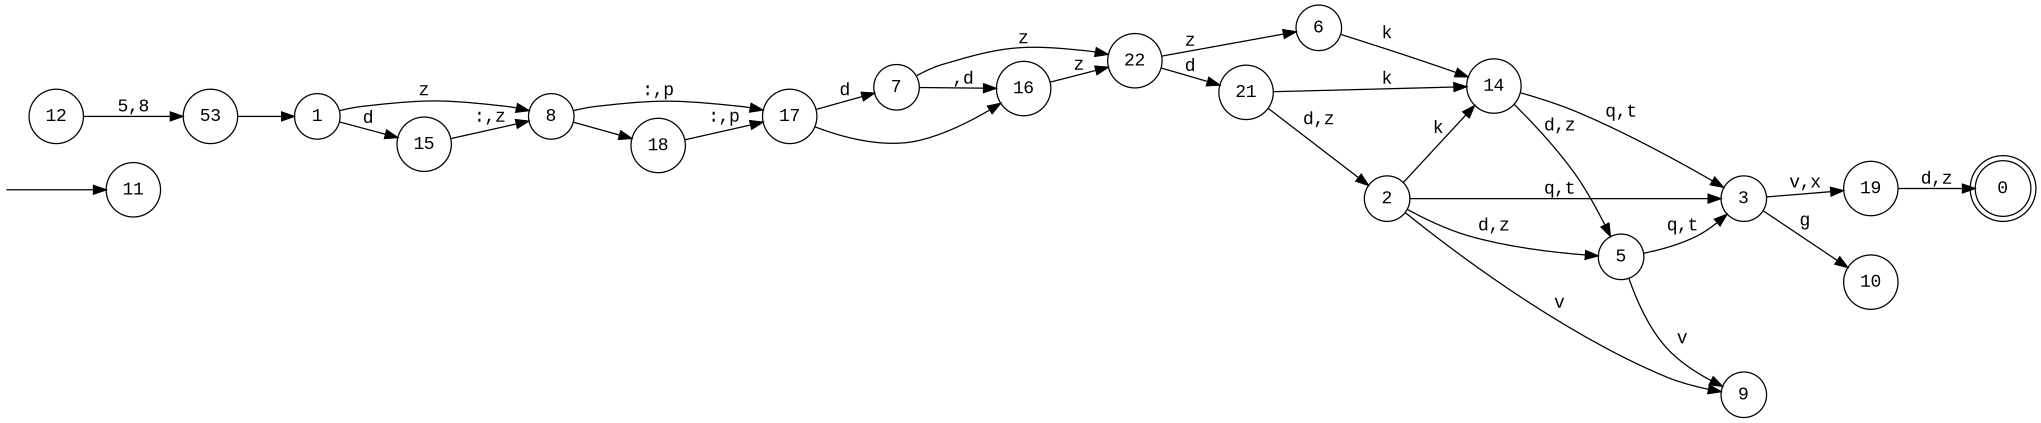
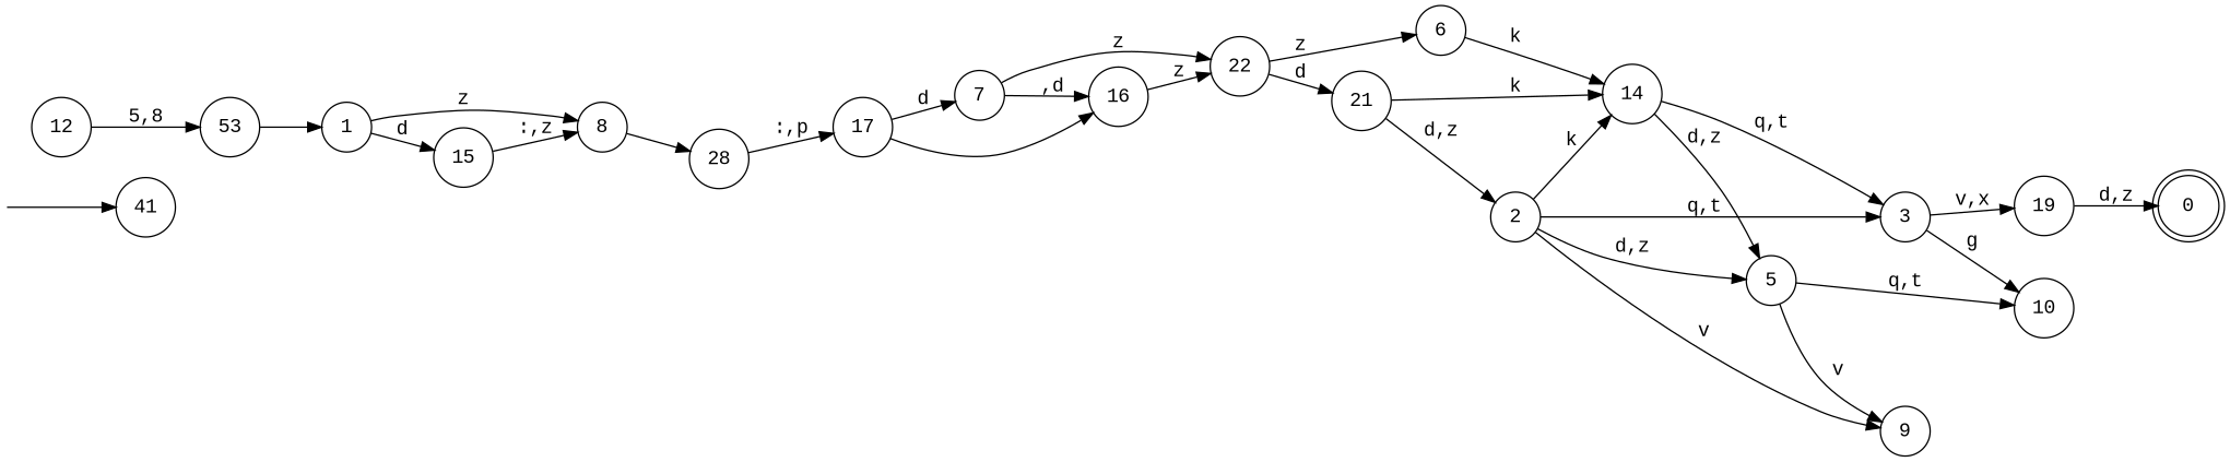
  digraph {
    fontname="Liberation Mono"
    rankdir=LR
    node [fontname="Liberation Mono" shape=circle]
    edge [fontname="Liberation Mono"]
    "" [fixedsize=true margin="0,0" shape=none width=0]
-   11
+   11 [label=41]
    0 [shape=doublecircle]
    1
    8
    15
    17
-   18
+   18 [label=28]
    2
    3
    5
    9
    14
    10
    19
    n16 [label=53]
    12
    6
    7
    16
    22
    21
    subgraph sub_1 {
      rank=source
      ""
    }
    "" -> 11
    1 -> 8 [label=z]
    1 -> 15 [label=d]
-   8 -> 17 [label=":,p"]
    8 -> 18 [label=" "]
    15 -> 8 [label=":,z"]
    17 -> 7 [label=d]
    17 -> 16 [label=" "]
    18 -> 17 [label=":,p"]
    2 -> 3 [label="q,t"]
    2 -> 5 [label="d,z"]
    2 -> 9 [label=v]
    2 -> 14 [label=k]
    3 -> 10 [label=g]
    3 -> 19 [label="v,x"]
-   5 -> 3 [label="q,t"]
+   5 -> 10 [label="q,t"]
    5 -> 9 [label=v]
    14 -> 3 [label="q,t"]
    14 -> 5 [label="d,z"]
    19 -> 0 [label="d,z"]
    n16 -> 1 [label=" "]
    12 -> n16 [label="5,8"]
    6 -> 14 [label=k]
    7 -> 16 [label=" ,d"]
    7 -> 22 [label=z]
    16 -> 22 [label=z]
    22 -> 6 [label=z]
    22 -> 21 [label=d]
    21 -> 2 [label="d,z"]
    21 -> 14 [label=k]
  }
